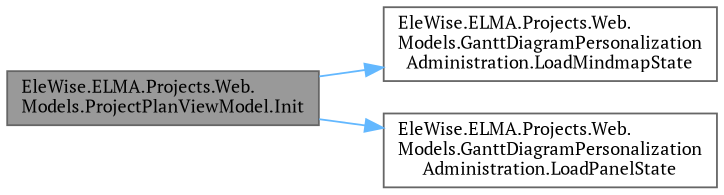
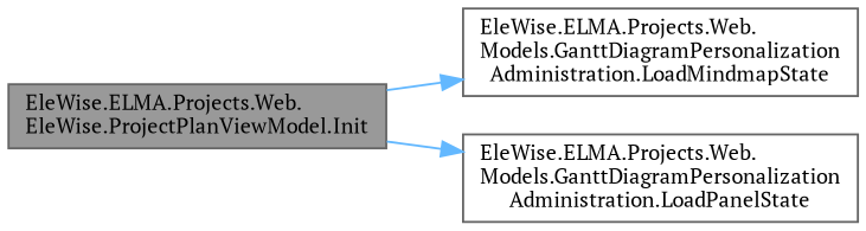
  digraph {
    rankdir=LR
    fontname="PT Serif"
    node [color=grey40 fillcolor=white fontname="PT Serif" fontsize=10 shape=box style=filled]
    edge [color=steelblue1 fontname="PT Serif" fontsize=10 labelfontname=Helvetica labelfontsize=10 style=solid]
-   n1 [color=gray40 fillcolor=grey60 fontcolor=black height=0.2 label="EleWise.ELMA.Projects.Web.\lModels.ProjectPlanViewModel.Init" width=0.4]
+   n1 [color=gray40 fillcolor=grey60 fontcolor=black height=0.2 label="EleWise.ELMA.Projects.Web.\lEleWise.ProjectPlanViewModel.Init" width=0.4]
    n2 [height=0.2 label="EleWise.ELMA.Projects.Web.\lModels.GanttDiagramPersonalization\lAdministration.LoadMindmapState" width=0.4]
    n3 [height=0.2 label="EleWise.ELMA.Projects.Web.\lModels.GanttDiagramPersonalization\lAdministration.LoadPanelState" width=0.4]
    n1 -> n2
    n1 -> n3
  }
